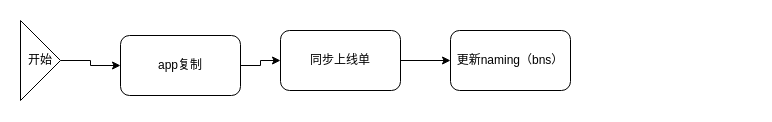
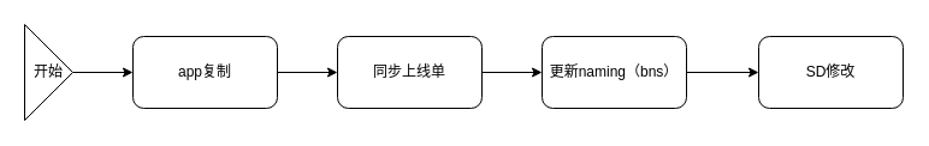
  <mxCell id="0" />
  <mxCell id="1" parent="0" />
  <mxCell id="2" style="edgeStyle=orthogonalEdgeStyle;rounded=0;orthogonalLoop=1;jettySize=auto;html=1;exitX=1;exitY=0.5;exitDx=0;exitDy=0;entryX=0;entryY=0.5;entryDx=0;entryDy=0;" parent="1" source="3" target="7" edge="1"><mxGeometry relative="1" as="geometry" /></mxCell>
- <mxCell id="3" value="app复制" style="rounded=1;whiteSpace=wrap;html=1;" parent="1" vertex="1"><mxGeometry x="120" y="35" width="120" height="60" as="geometry" /></mxCell>
+ <mxCell id="3" value="app复制" style="rounded=1;whiteSpace=wrap;html=1;" parent="1" vertex="1"><mxGeometry x="110" y="30" width="120" height="60" as="geometry" /></mxCell>
  <mxCell id="4" style="edgeStyle=orthogonalEdgeStyle;rounded=0;orthogonalLoop=1;jettySize=auto;html=1;entryX=0;entryY=0.5;entryDx=0;entryDy=0;" parent="1" source="5" target="3" edge="1"><mxGeometry relative="1" as="geometry" /></mxCell>
  <mxCell id="5" value="开始" style="triangle;whiteSpace=wrap;html=1;" parent="1" vertex="1"><mxGeometry x="20" y="20" width="40" height="80" as="geometry" /></mxCell>
  <mxCell id="6" style="edgeStyle=orthogonalEdgeStyle;rounded=0;orthogonalLoop=1;jettySize=auto;html=1;exitX=1;exitY=0.5;exitDx=0;exitDy=0;entryX=0;entryY=0.5;entryDx=0;entryDy=0;" parent="1" source="7" target="9" edge="1"><mxGeometry relative="1" as="geometry" /></mxCell>
  <mxCell id="7" value="同步上线单" style="rounded=1;whiteSpace=wrap;html=1;" parent="1" vertex="1"><mxGeometry x="280" y="30" width="120" height="60" as="geometry" /></mxCell>
+ <mxCell id="8" style="edgeStyle=orthogonalEdgeStyle;rounded=0;orthogonalLoop=1;jettySize=auto;html=1;exitX=1;exitY=0.5;exitDx=0;exitDy=0;entryX=0;entryY=0.5;entryDx=0;entryDy=0;" parent="1" source="9" target="10" edge="1"><mxGeometry relative="1" as="geometry" /></mxCell>
  <mxCell id="9" value="更新naming（bns）" style="rounded=1;whiteSpace=wrap;html=1;" parent="1" vertex="1"><mxGeometry x="450" y="30" width="120" height="60" as="geometry" /></mxCell>
+ <mxCell id="10" value="SD修改" style="rounded=1;whiteSpace=wrap;html=1;" parent="1" vertex="1"><mxGeometry x="630" y="30" width="120" height="60" as="geometry" /></mxCell>
